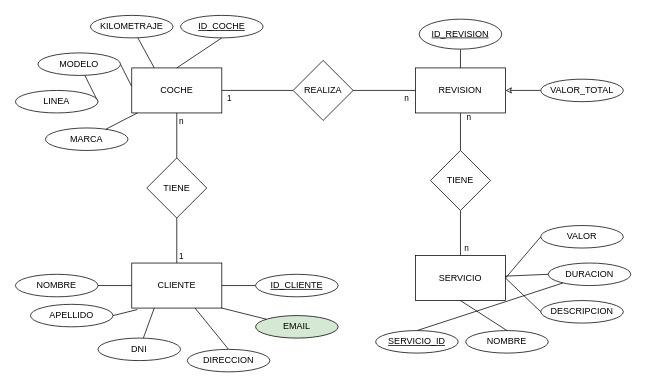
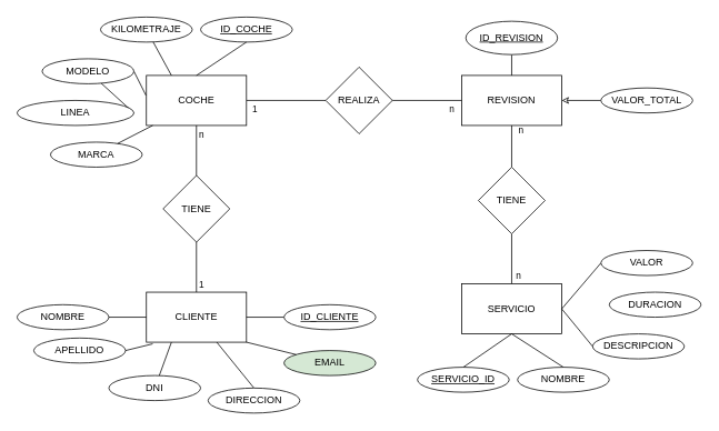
  <mxCell id="0" />
  <mxCell id="1" parent="0" />
  <mxCell id="2" style="rounded=0;orthogonalLoop=1;jettySize=auto;html=1;exitX=0.5;exitY=0;exitDx=0;exitDy=0;entryX=0.5;entryY=1;entryDx=0;entryDy=0;endArrow=none;endFill=0;" parent="1" source="4" target="38" edge="1"><mxGeometry relative="1" as="geometry" /></mxCell>
  <mxCell id="3" value="1" style="edgeLabel;html=1;align=center;verticalAlign=middle;resizable=0;points=[];" parent="2" vertex="1" connectable="0"><mxGeometry x="-0.133" y="-2" relative="1" as="geometry"><mxPoint x="3" y="16" as="offset" /></mxGeometry></mxCell>
  <mxCell id="4" value="CLIENTE" style="rounded=0;whiteSpace=wrap;html=1;strokeColor=default;" parent="1" vertex="1"><mxGeometry x="175" y="350" width="120" height="60" as="geometry" /></mxCell>
  <mxCell id="5" style="edgeStyle=orthogonalEdgeStyle;rounded=0;orthogonalLoop=1;jettySize=auto;html=1;exitX=0.5;exitY=1;exitDx=0;exitDy=0;entryX=0.5;entryY=0;entryDx=0;entryDy=0;endArrow=none;endFill=0;" parent="1" source="7" target="45" edge="1"><mxGeometry relative="1" as="geometry" /></mxCell>
  <mxCell id="6" value="n" style="edgeLabel;html=1;align=center;verticalAlign=middle;resizable=0;points=[];" parent="5" vertex="1" connectable="0"><mxGeometry x="0.12" relative="1" as="geometry"><mxPoint x="10" y="-23" as="offset" /></mxGeometry></mxCell>
  <mxCell id="7" value="REVISION" style="rounded=0;whiteSpace=wrap;html=1;strokeColor=default;" parent="1" vertex="1"><mxGeometry x="553" y="90" width="120" height="60" as="geometry" /></mxCell>
  <mxCell id="8" value="&lt;u&gt;ID_COCHE&lt;/u&gt;" style="ellipse;whiteSpace=wrap;html=1;strokeColor=default;" parent="1" vertex="1"><mxGeometry x="240" y="20" width="110" height="30" as="geometry" /></mxCell>
  <mxCell id="9" style="rounded=0;orthogonalLoop=1;jettySize=auto;html=1;exitX=1;exitY=0.5;exitDx=0;exitDy=0;endArrow=none;endFill=0;" parent="1" source="11" target="41" edge="1"><mxGeometry relative="1" as="geometry" /></mxCell>
  <mxCell id="10" value="1" style="edgeLabel;html=1;align=center;verticalAlign=middle;resizable=0;points=[];" parent="9" vertex="1" connectable="0"><mxGeometry x="-0.053" y="-2" relative="1" as="geometry"><mxPoint x="-36" y="8" as="offset" /></mxGeometry></mxCell>
  <mxCell id="11" value="COCHE" style="rounded=0;whiteSpace=wrap;html=1;strokeColor=default;" parent="1" vertex="1"><mxGeometry x="175" y="90" width="120" height="60" as="geometry" /></mxCell>
  <mxCell id="12" value="MARCA" style="ellipse;whiteSpace=wrap;html=1;strokeColor=default;" parent="1" vertex="1"><mxGeometry x="60" y="170" width="110" height="30" as="geometry" /></mxCell>
  <mxCell id="13" style="edgeStyle=none;rounded=0;orthogonalLoop=1;jettySize=auto;html=1;exitX=0.5;exitY=1;exitDx=0;exitDy=0;entryX=0.5;entryY=0;entryDx=0;entryDy=0;endArrow=none;endFill=0;" parent="1" source="14" target="7" edge="1"><mxGeometry relative="1" as="geometry" /></mxCell>
  <mxCell id="14" value="&lt;u&gt;ID_REVISION&lt;/u&gt;" style="ellipse;whiteSpace=wrap;html=1;strokeColor=default;" parent="1" vertex="1"><mxGeometry x="558" y="25" width="110" height="40" as="geometry" /></mxCell>
  <mxCell id="15" style="edgeStyle=none;rounded=0;orthogonalLoop=1;jettySize=auto;html=1;exitX=0;exitY=0.5;exitDx=0;exitDy=0;strokeColor=default;endArrow=classic;endFill=0;entryX=1;entryY=0.5;entryDx=0;entryDy=0;" parent="1" source="16" target="7" edge="1"><mxGeometry relative="1" as="geometry"><mxPoint x="720" y="160" as="targetPoint" /></mxGeometry></mxCell>
  <mxCell id="16" value="VALOR_TOTAL" style="ellipse;whiteSpace=wrap;html=1;strokeColor=default;" parent="1" vertex="1"><mxGeometry x="720" y="105" width="110" height="30" as="geometry" /></mxCell>
  <mxCell id="17" value="NOMBRE" style="ellipse;whiteSpace=wrap;html=1;strokeColor=default;" parent="1" vertex="1"><mxGeometry x="20" y="365" width="110" height="30" as="geometry" /></mxCell>
  <mxCell id="18" value="APELLIDO" style="ellipse;whiteSpace=wrap;html=1;strokeColor=default;" parent="1" vertex="1"><mxGeometry x="40" y="405" width="110" height="30" as="geometry" /></mxCell>
  <mxCell id="19" style="edgeStyle=none;rounded=0;orthogonalLoop=1;jettySize=auto;html=1;entryX=0.25;entryY=1;entryDx=0;entryDy=0;endArrow=none;endFill=0;strokeColor=default;" parent="1" source="20" target="4" edge="1"><mxGeometry relative="1" as="geometry"><mxPoint x="215" y="420" as="targetPoint" /></mxGeometry></mxCell>
  <mxCell id="20" value="DNI" style="ellipse;whiteSpace=wrap;html=1;strokeColor=default;" parent="1" vertex="1"><mxGeometry x="130" y="450" width="110" height="30" as="geometry" /></mxCell>
  <mxCell id="21" style="edgeStyle=none;rounded=0;orthogonalLoop=1;jettySize=auto;html=1;exitX=0.5;exitY=0;exitDx=0;exitDy=0;endArrow=none;endFill=0;strokeColor=default;" parent="1" source="22" target="4" edge="1"><mxGeometry relative="1" as="geometry" /></mxCell>
  <mxCell id="22" value="DIRECCION" style="ellipse;whiteSpace=wrap;html=1;strokeColor=default;" parent="1" vertex="1"><mxGeometry x="249" y="465" width="110" height="30" as="geometry" /></mxCell>
  <mxCell id="23" value="EMAIL" style="ellipse;whiteSpace=wrap;html=1;strokeColor=default;fillColor=#d5e8d4;" parent="1" vertex="1"><mxGeometry x="340" y="420" width="110" height="30" as="geometry" /></mxCell>
  <mxCell id="24" style="rounded=0;orthogonalLoop=1;jettySize=auto;html=1;entryX=0;entryY=0.5;entryDx=0;entryDy=0;endArrow=none;endFill=0;strokeColor=default;" parent="1" source="17" target="4" edge="1"><mxGeometry relative="1" as="geometry" /></mxCell>
  <mxCell id="25" style="edgeStyle=none;rounded=0;orthogonalLoop=1;jettySize=auto;html=1;exitX=1;exitY=0.5;exitDx=0;exitDy=0;entryX=0.063;entryY=1.033;entryDx=0;entryDy=0;entryPerimeter=0;endArrow=none;endFill=0;strokeColor=default;" parent="1" source="18" target="4" edge="1"><mxGeometry relative="1" as="geometry" /></mxCell>
  <mxCell id="26" style="edgeStyle=none;rounded=0;orthogonalLoop=1;jettySize=auto;html=1;entryX=1;entryY=1;entryDx=0;entryDy=0;endArrow=none;endFill=0;strokeColor=default;" parent="1" source="23" target="4" edge="1"><mxGeometry relative="1" as="geometry" /></mxCell>
  <mxCell id="27" style="edgeStyle=none;rounded=0;orthogonalLoop=1;jettySize=auto;html=1;entryX=0.063;entryY=1;entryDx=0;entryDy=0;strokeColor=default;endArrow=none;endFill=0;entryPerimeter=0;" parent="1" source="12" target="11" edge="1"><mxGeometry relative="1" as="geometry" /></mxCell>
  <mxCell id="28" style="edgeStyle=none;rounded=0;orthogonalLoop=1;jettySize=auto;html=1;strokeColor=default;endArrow=none;endFill=0;exitX=0.5;exitY=1;exitDx=0;exitDy=0;entryX=0.5;entryY=0;entryDx=0;entryDy=0;" parent="1" source="8" target="11" edge="1"><mxGeometry relative="1" as="geometry"><mxPoint x="350" y="50" as="targetPoint" /><mxPoint x="410" y="120" as="sourcePoint" /></mxGeometry></mxCell>
  <mxCell id="29" style="rounded=0;orthogonalLoop=1;jettySize=auto;html=1;exitX=1;exitY=0.5;exitDx=0;exitDy=0;endArrow=none;endFill=0;" parent="1" source="30" target="32" edge="1"><mxGeometry relative="1" as="geometry" /></mxCell>
- <mxCell id="30" value="LINEA" style="ellipse;whiteSpace=wrap;html=1;strokeColor=default;" parent="1" vertex="1"><mxGeometry x="20" y="120" width="110" height="30" as="geometry" /></mxCell>
+ <mxCell id="30" value="LINEA" style="ellipse;whiteSpace=wrap;html=1;strokeColor=default;" parent="1" vertex="1"><mxGeometry x="20" y="120" width="140" height="30" as="geometry" /></mxCell>
  <mxCell id="31" style="rounded=0;orthogonalLoop=1;jettySize=auto;html=1;exitX=1;exitY=0.5;exitDx=0;exitDy=0;endArrow=none;endFill=0;entryX=-0.004;entryY=0.4;entryDx=0;entryDy=0;entryPerimeter=0;" parent="1" source="32" target="11" edge="1"><mxGeometry relative="1" as="geometry"><mxPoint x="170" y="10" as="targetPoint" /></mxGeometry></mxCell>
  <mxCell id="32" value="MODELO" style="ellipse;whiteSpace=wrap;html=1;strokeColor=default;" parent="1" vertex="1"><mxGeometry x="50" y="70" width="110" height="30" as="geometry" /></mxCell>
  <mxCell id="33" style="edgeStyle=none;rounded=0;orthogonalLoop=1;jettySize=auto;html=1;entryX=0.25;entryY=0;entryDx=0;entryDy=0;endArrow=none;endFill=0;" parent="1" source="34" target="11" edge="1"><mxGeometry relative="1" as="geometry" /></mxCell>
  <mxCell id="34" value="KILOMETRAJE" style="ellipse;whiteSpace=wrap;html=1;strokeColor=default;" parent="1" vertex="1"><mxGeometry x="120" y="20" width="110" height="30" as="geometry" /></mxCell>
  <mxCell id="35" style="edgeStyle=orthogonalEdgeStyle;rounded=0;orthogonalLoop=1;jettySize=auto;html=1;exitX=0.5;exitY=1;exitDx=0;exitDy=0;" parent="1" source="23" target="23" edge="1"><mxGeometry relative="1" as="geometry" /></mxCell>
  <mxCell id="36" style="rounded=0;orthogonalLoop=1;jettySize=auto;html=1;exitX=0.5;exitY=0;exitDx=0;exitDy=0;entryX=0.5;entryY=1;entryDx=0;entryDy=0;endArrow=none;endFill=0;" parent="1" source="38" target="11" edge="1"><mxGeometry relative="1" as="geometry" /></mxCell>
  <mxCell id="37" value="n" style="edgeLabel;html=1;align=center;verticalAlign=middle;resizable=0;points=[];" parent="36" vertex="1" connectable="0"><mxGeometry x="0.1" y="-1" relative="1" as="geometry"><mxPoint x="4" y="-17" as="offset" /></mxGeometry></mxCell>
  <mxCell id="38" value="TIENE" style="rhombus;whiteSpace=wrap;html=1;" parent="1" vertex="1"><mxGeometry x="195" y="210" width="80" height="80" as="geometry" /></mxCell>
  <mxCell id="39" style="rounded=0;orthogonalLoop=1;jettySize=auto;html=1;exitX=1;exitY=0.5;exitDx=0;exitDy=0;entryX=0;entryY=0.5;entryDx=0;entryDy=0;endArrow=none;endFill=0;" parent="1" source="41" target="7" edge="1"><mxGeometry relative="1" as="geometry" /></mxCell>
  <mxCell id="40" value="n" style="edgeLabel;html=1;align=center;verticalAlign=middle;resizable=0;points=[];" parent="39" vertex="1" connectable="0"><mxGeometry x="0.398" y="-2" relative="1" as="geometry"><mxPoint x="12" y="8" as="offset" /></mxGeometry></mxCell>
  <mxCell id="41" value="REALIZA" style="rhombus;whiteSpace=wrap;html=1;" parent="1" vertex="1"><mxGeometry x="390" y="80" width="80" height="80" as="geometry" /></mxCell>
  <mxCell id="42" style="edgeStyle=orthogonalEdgeStyle;rounded=0;orthogonalLoop=1;jettySize=auto;html=1;exitX=0.5;exitY=0;exitDx=0;exitDy=0;entryX=0.5;entryY=1;entryDx=0;entryDy=0;endArrow=none;endFill=0;" parent="1" source="44" target="45" edge="1"><mxGeometry relative="1" as="geometry" /></mxCell>
  <mxCell id="43" value="n" style="edgeLabel;html=1;align=center;verticalAlign=middle;resizable=0;points=[];" parent="42" vertex="1" connectable="0"><mxGeometry x="-0.3" y="-2" relative="1" as="geometry"><mxPoint x="5" y="11" as="offset" /></mxGeometry></mxCell>
  <mxCell id="44" value="SERVICIO" style="rounded=0;whiteSpace=wrap;html=1;strokeColor=default;" parent="1" vertex="1"><mxGeometry x="553" y="340" width="120" height="60" as="geometry" /></mxCell>
  <mxCell id="45" value="TIENE" style="rhombus;whiteSpace=wrap;html=1;" parent="1" vertex="1"><mxGeometry x="573" y="200" width="80" height="80" as="geometry" /></mxCell>
- <mxCell id="46" style="rounded=0;orthogonalLoop=1;jettySize=auto;html=1;exitX=0.5;exitY=0;exitDx=0;exitDy=0;endArrow=none;endFill=0;" parent="1" source="47" target="53" edge="1"><mxGeometry relative="1" as="geometry" /></mxCell>
+ <mxCell id="46" style="rounded=0;orthogonalLoop=1;jettySize=auto;html=1;exitX=0.5;exitY=0;exitDx=0;exitDy=0;entryX=0.5;entryY=1;entryDx=0;entryDy=0;endArrow=none;endFill=0;" parent="1" source="47" target="44" edge="1"><mxGeometry relative="1" as="geometry" /></mxCell>
  <mxCell id="47" value="&lt;u&gt;SERVICIO_ID&lt;/u&gt;" style="ellipse;whiteSpace=wrap;html=1;strokeColor=default;" parent="1" vertex="1"><mxGeometry x="500" y="440" width="110" height="30" as="geometry" /></mxCell>
  <mxCell id="48" style="edgeStyle=none;rounded=0;orthogonalLoop=1;jettySize=auto;html=1;exitX=0.5;exitY=0;exitDx=0;exitDy=0;entryX=0.5;entryY=1;entryDx=0;entryDy=0;endArrow=none;endFill=0;" parent="1" source="49" target="44" edge="1"><mxGeometry relative="1" as="geometry" /></mxCell>
  <mxCell id="49" value="NOMBRE" style="ellipse;whiteSpace=wrap;html=1;strokeColor=default;" parent="1" vertex="1"><mxGeometry x="620" y="440" width="110" height="30" as="geometry" /></mxCell>
  <mxCell id="50" style="edgeStyle=none;rounded=0;orthogonalLoop=1;jettySize=auto;html=1;exitX=0;exitY=0.5;exitDx=0;exitDy=0;entryX=1;entryY=0.5;entryDx=0;entryDy=0;endArrow=none;endFill=0;" parent="1" source="51" target="44" edge="1"><mxGeometry relative="1" as="geometry" /></mxCell>
- <mxCell id="51" value="DESCRIPCION" style="ellipse;whiteSpace=wrap;html=1;strokeColor=default;" parent="1" vertex="1"><mxGeometry x="720" y="400" width="110" height="30" as="geometry" /></mxCell>
- <mxCell id="52" style="edgeStyle=none;rounded=0;orthogonalLoop=1;jettySize=auto;html=1;exitX=0;exitY=0.5;exitDx=0;exitDy=0;endArrow=none;endFill=0;" parent="1" source="53" target="44" edge="1"><mxGeometry relative="1" as="geometry" /></mxCell>
+ <mxCell id="51" value="DESCRIPCION" style="ellipse;whiteSpace=wrap;html=1;strokeColor=default;" parent="1" vertex="1"><mxGeometry x="710" y="400" width="110" height="30" as="geometry" /></mxCell>
  <mxCell id="53" value="DURACION" style="ellipse;whiteSpace=wrap;html=1;strokeColor=default;" parent="1" vertex="1"><mxGeometry x="730" y="350" width="110" height="30" as="geometry" /></mxCell>
  <mxCell id="54" style="edgeStyle=none;rounded=0;orthogonalLoop=1;jettySize=auto;html=1;exitX=0;exitY=0.5;exitDx=0;exitDy=0;endArrow=none;endFill=0;entryX=1;entryY=0.5;entryDx=0;entryDy=0;" parent="1" source="55" target="44" edge="1"><mxGeometry relative="1" as="geometry"><mxPoint x="690" y="300" as="targetPoint" /></mxGeometry></mxCell>
  <mxCell id="55" value="VALOR" style="ellipse;whiteSpace=wrap;html=1;strokeColor=default;" parent="1" vertex="1"><mxGeometry x="720" y="300" width="110" height="30" as="geometry" /></mxCell>
  <mxCell id="56" style="edgeStyle=orthogonalEdgeStyle;rounded=0;orthogonalLoop=1;jettySize=auto;html=1;entryX=1;entryY=0.5;entryDx=0;entryDy=0;endArrow=none;endFill=0;" edge="1" parent="1" source="57" target="4"><mxGeometry relative="1" as="geometry" /></mxCell>
  <mxCell id="57" value="&lt;u&gt;ID_CLIENTE&lt;/u&gt;" style="ellipse;whiteSpace=wrap;html=1;strokeColor=default;" vertex="1" parent="1"><mxGeometry x="340" y="365" width="110" height="30" as="geometry" /></mxCell>
